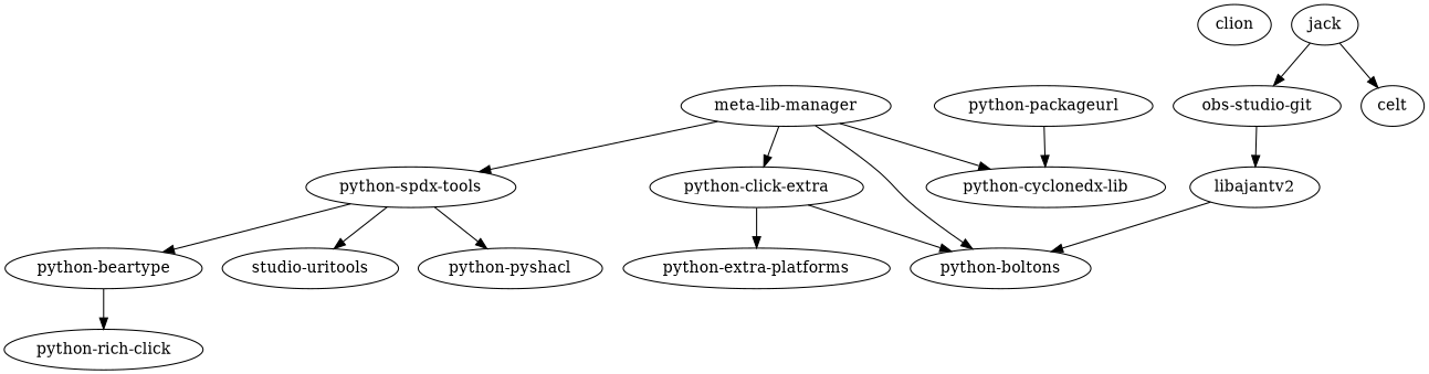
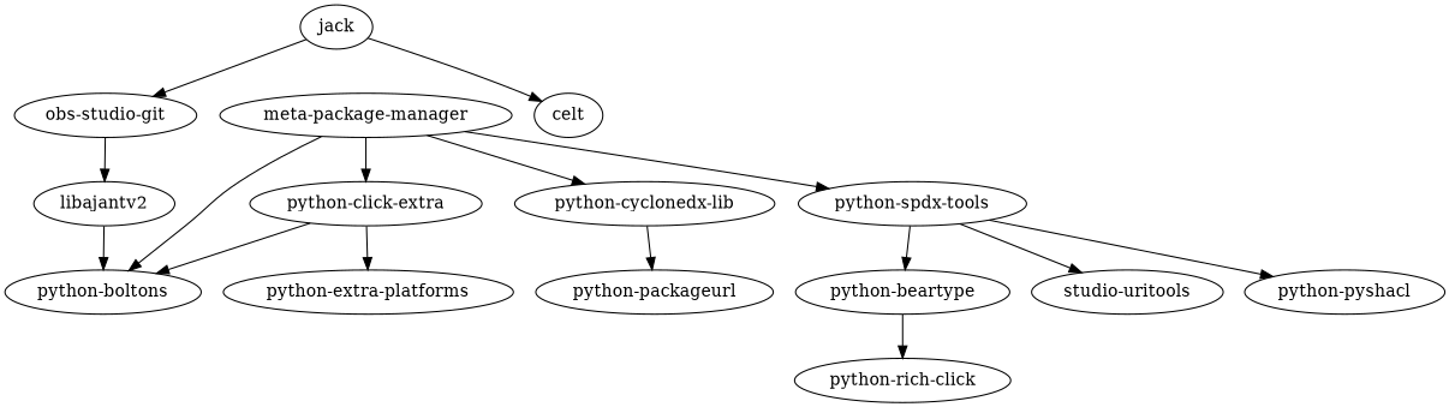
  digraph {
    fontname="DejaVu Serif"
    node [fontname="DejaVu Serif"]
    edge [fontname="DejaVu Serif"]
-   n1 [label=clion]
    n2 [label="obs-studio-git"]
    n3 [label=libajantv2]
    n4 [label=jack]
    n5 [label=celt]
    n6 [label="python-boltons"]
-   n7 [label="meta-lib-manager"]
+   n7 [label="meta-package-manager"]
    n8 [label="python-click-extra"]
    n9 [label="python-cyclonedx-lib"]
    n10 [label="python-spdx-tools"]
    n11 [label="python-extra-platforms"]
    n12 [label="python-packageurl"]
    n13 [label="python-beartype"]
    n14 [label="studio-uritools"]
    n15 [label="python-pyshacl"]
    n16 [label="python-rich-click"]
    n2 -> n3
    n3 -> n6
    n4 -> n2
    n4 -> n5
    n7 -> n6
    n7 -> n8
    n7 -> n9
    n7 -> n10
    n8 -> n6
    n8 -> n11
-   n12 -> n9
+   n9 -> n12
    n10 -> n13
    n10 -> n14
    n10 -> n15
    n13 -> n16
  }
